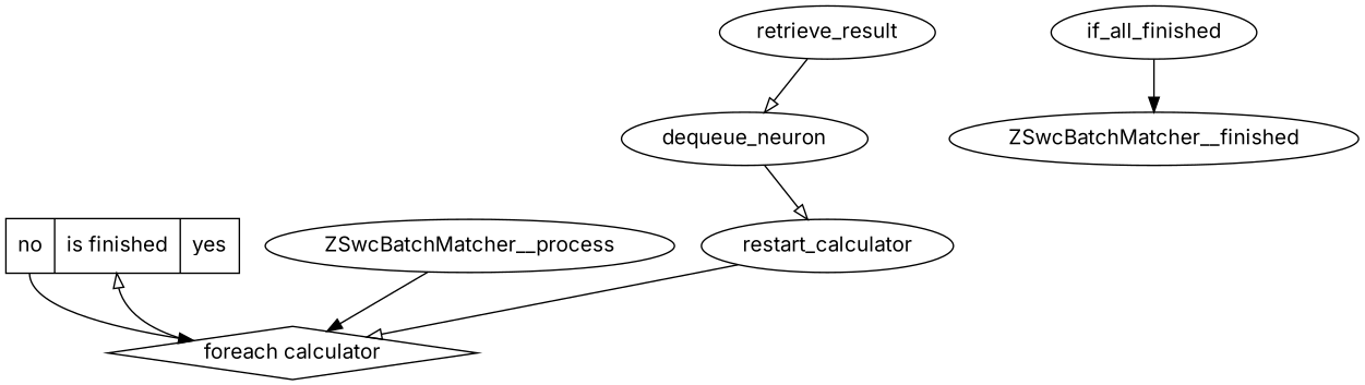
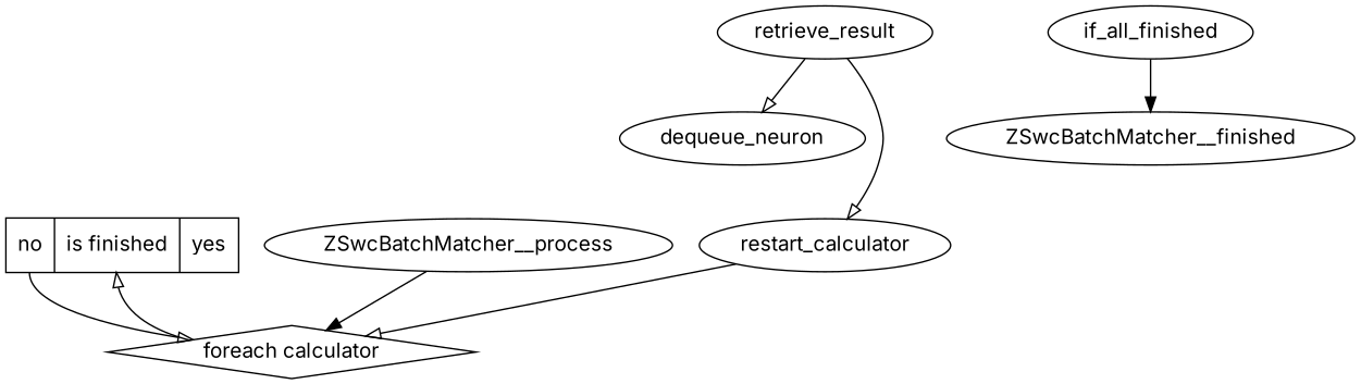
  digraph {
    fontname=Inter
    node [fontname=Inter]
    edge [arrowhead=onormal fontname=Inter]
    n1 [label="<no> no | <cond> is finished | <yes> yes" shape=record]
    n2 [label="foreach calculator" shape=diamond]
    retrieve_result
    dequeue_neuron
    if_all_finished
    ZSwcBatchMatcher__finished
    ZSwcBatchMatcher__process
    restart_calculator
-   n1 -> n2 [arrowhead=normal tailport=no]
+   n1 -> n2 [tailport=no]
    n2 -> n1 [headport=cond]
    retrieve_result -> dequeue_neuron
-   dequeue_neuron -> restart_calculator
+   retrieve_result -> restart_calculator
    if_all_finished -> ZSwcBatchMatcher__finished [arrowhead=""]
    ZSwcBatchMatcher__process -> n2 [arrowhead=""]
    restart_calculator -> n2
  }
